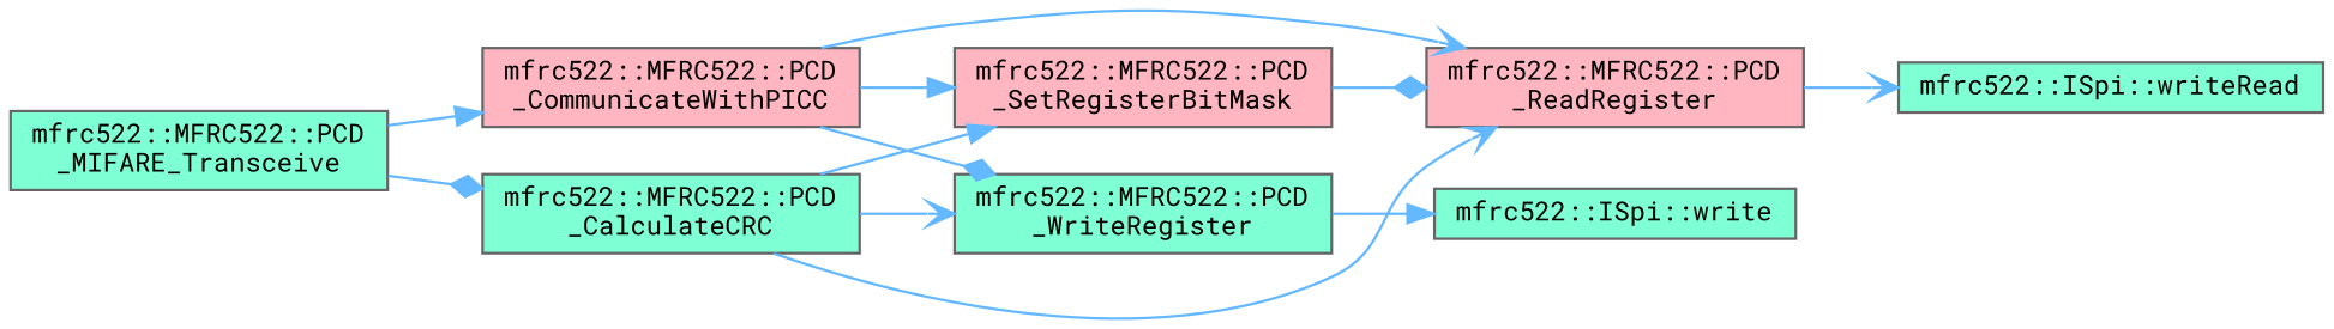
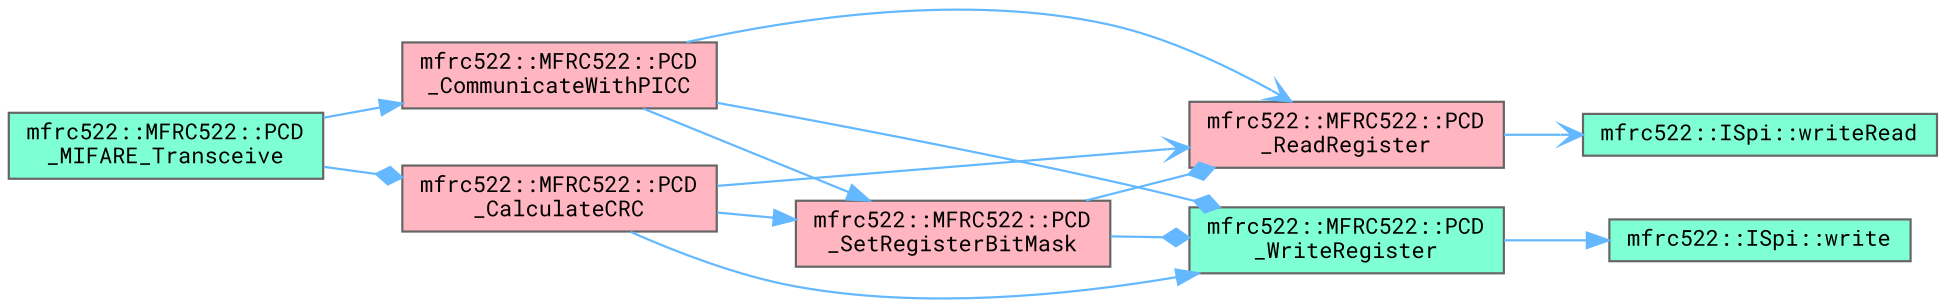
  digraph {
    fontname="Roboto Mono"
    rankdir=LR
    node [color=grey40 fillcolor=aquamarine fontname="Roboto Mono" fontsize=10 shape=box style=filled]
    edge [arrowhead=normal color=steelblue1 fontname="Roboto Mono" fontsize=10 labelfontname=Helvetica labelfontsize=10 style=solid]
    n1 [color=gray40 fontcolor=black height=0.2 label="mfrc522::MFRC522::PCD\l_MIFARE_Transceive" width=0.4]
-   n2 [height=0.2 label="mfrc522::MFRC522::PCD\l_CalculateCRC" width=0.4]
+   n2 [fillcolor=lightpink height=0.2 label="mfrc522::MFRC522::PCD\l_CalculateCRC" width=0.4]
    n3 [fillcolor=lightpink height=0.2 label="mfrc522::MFRC522::PCD\l_CommunicateWithPICC" width=0.4]
    n4 [fillcolor=lightpink height=0.2 label="mfrc522::MFRC522::PCD\l_ReadRegister" width=0.4]
    n5 [fillcolor=lightpink height=0.2 label="mfrc522::MFRC522::PCD\l_SetRegisterBitMask" width=0.4]
    n6 [height=0.2 label="mfrc522::MFRC522::PCD\l_WriteRegister" width=0.4]
    n7 [height=0.2 label="mfrc522::ISpi::writeRead" width=0.4]
    n8 [height=0.2 label="mfrc522::ISpi::write" width=0.4]
    n1 -> n2 [arrowhead=diamond]
    n1 -> n3
    n2 -> n4 [arrowhead=vee]
    n2 -> n5
-   n2 -> n6 [arrowhead=vee]
+   n2 -> n6
    n3 -> n4 [arrowhead=vee]
    n3 -> n5
    n3 -> n6 [arrowhead=diamond]
    n4 -> n7 [arrowhead=vee]
    n5 -> n4 [arrowhead=diamond]
+   n5 -> n6 [arrowhead=diamond]
    n6 -> n8
  }
